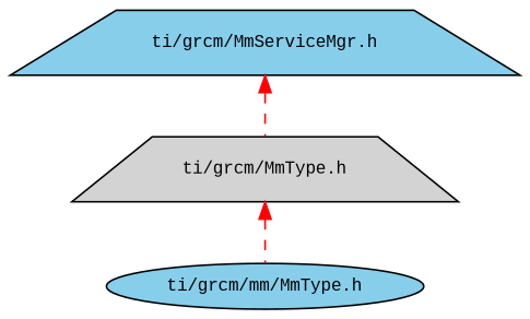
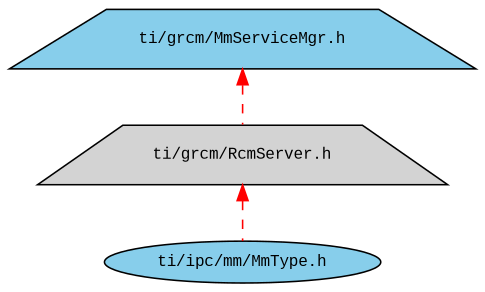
  digraph {
    fontname="Liberation Mono"
    node [color=black fillcolor=skyblue fontname="Liberation Mono" fontsize=10 shape=trapezium style=filled]
    edge [color=red dir=back fontname="Liberation Mono" fontsize=10 labelfontname=Helvetica labelfontsize=10 style=dashed]
    n1 [fontcolor=black height=0.2 label="ti/grcm/MmServiceMgr.h" width=0.4]
-   n2 [fillcolor=lightgrey height=0.2 label="ti/grcm/MmType.h" width=0.4]
-   n3 [height=0.2 label="ti/grcm/mm/MmType.h" shape=ellipse width=0.4]
+   n2 [fillcolor=lightgrey height=0.2 label="ti/grcm/RcmServer.h" width=0.4]
+   n3 [height=0.2 label="ti/ipc/mm/MmType.h" shape=ellipse width=0.4]
    n1 -> n2
    n2 -> n3
  }
